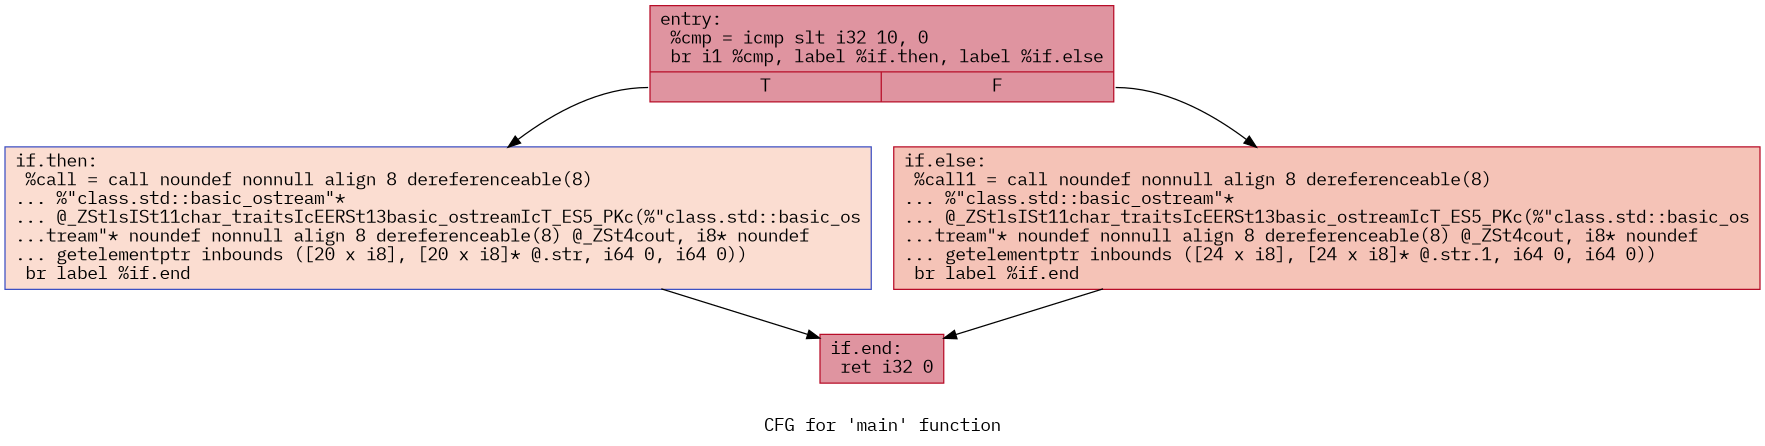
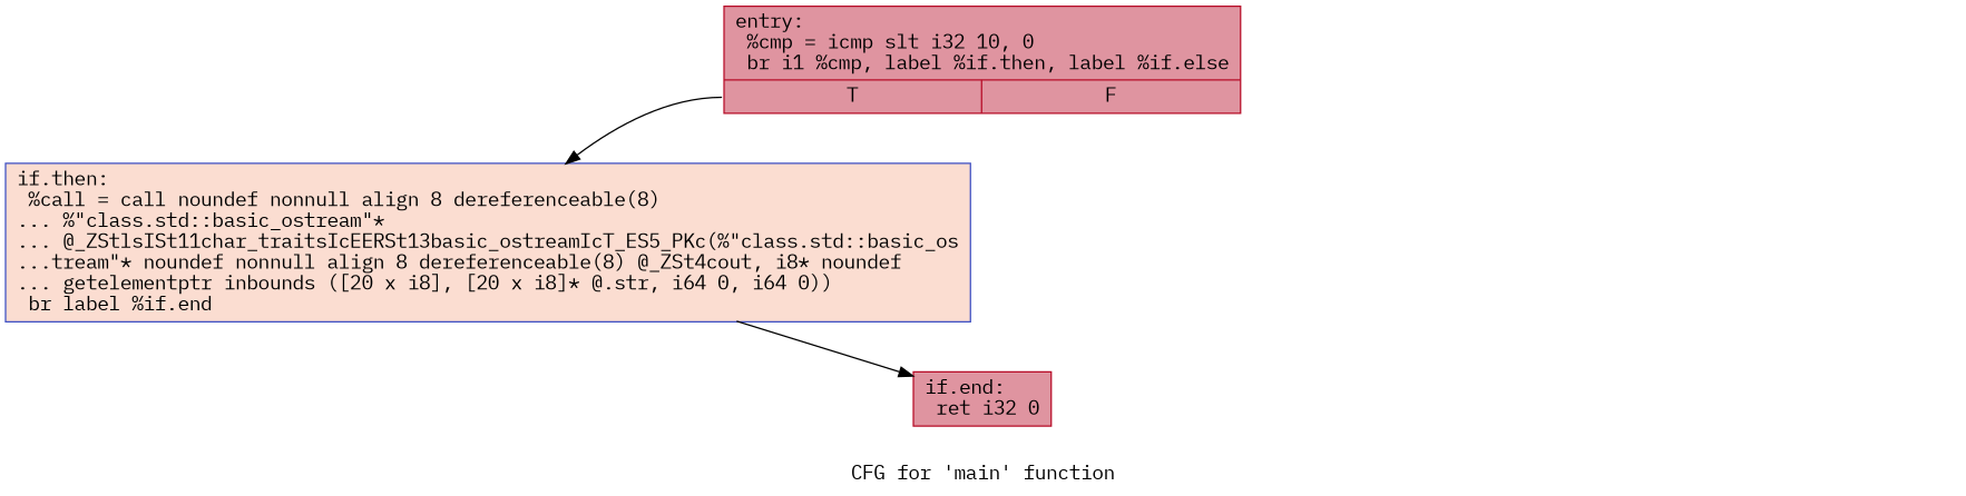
  digraph {
    label="CFG for 'main' function"
    fontname="IBM Plex Mono"
    node [color="#b70d28ff" fillcolor="#b70d2870" shape=record style=filled fontname="IBM Plex Mono"]
    edge [fontname="IBM Plex Mono"]
    n1 [label="{entry:\l  %cmp = icmp slt i32 10, 0\l  br i1 %cmp, label %if.then, label %if.else\l|{<s0>T|<s1>F}}"]
    n2 [color="#3d50c3ff" fillcolor="#f7b39670" label="{if.then:                                          \l  %call = call noundef nonnull align 8 dereferenceable(8)\l... %\"class.std::basic_ostream\"*\l... @_ZStlsISt11char_traitsIcEERSt13basic_ostreamIcT_ES5_PKc(%\"class.std::basic_os\l...tream\"* noundef nonnull align 8 dereferenceable(8) @_ZSt4cout, i8* noundef\l... getelementptr inbounds ([20 x i8], [20 x i8]* @.str, i64 0, i64 0))\l  br label %if.end\l}"]
-   n3 [fillcolor="#e8765c70" label="{if.else:                                          \l  %call1 = call noundef nonnull align 8 dereferenceable(8)\l... %\"class.std::basic_ostream\"*\l... @_ZStlsISt11char_traitsIcEERSt13basic_ostreamIcT_ES5_PKc(%\"class.std::basic_os\l...tream\"* noundef nonnull align 8 dereferenceable(8) @_ZSt4cout, i8* noundef\l... getelementptr inbounds ([24 x i8], [24 x i8]* @.str.1, i64 0, i64 0))\l  br label %if.end\l}"]
    n4 [label="{if.end:                                           \l  ret i32 0\l}"]
    n1 -> n2 [tailport=s0]
-   n1 -> n3 [tailport=s1]
    n2 -> n4
-   n3 -> n4
  }
